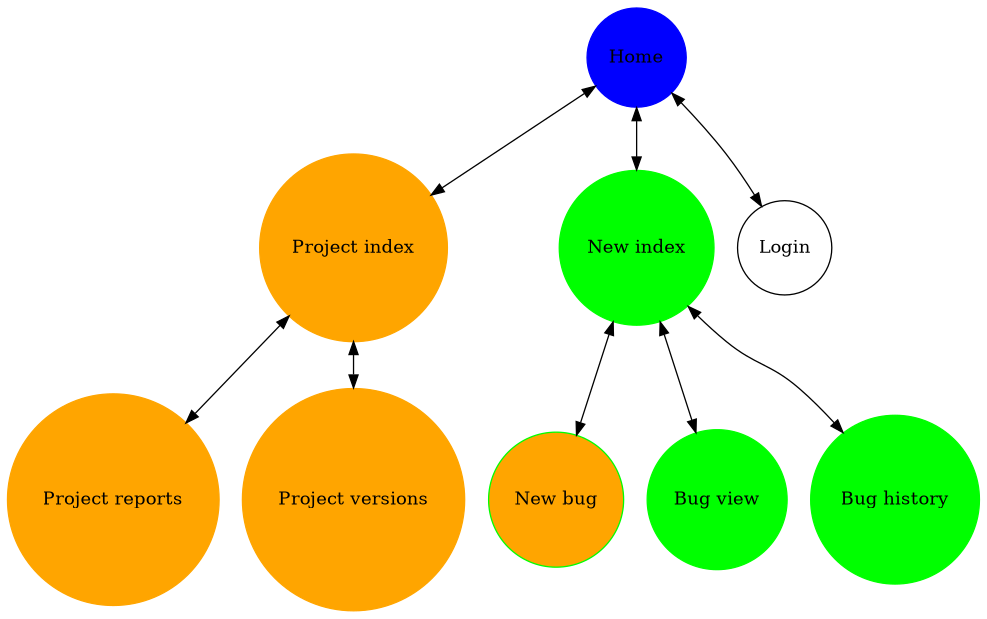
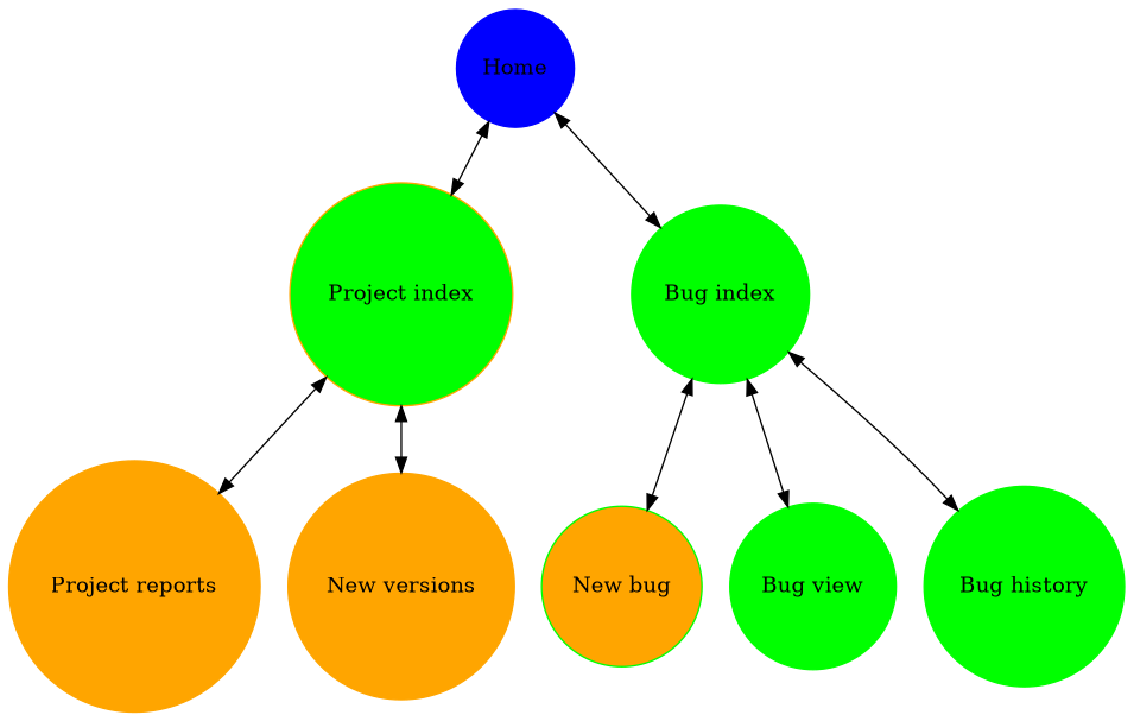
  digraph {
    node [color=green shape=circle style=filled]
    edge [dir=both arrowhead=normal arrowtail=normal]
    Home [color=blue]
-   "Project index" [color=orange]
-   "Bug index" [label="New index"]
-   Login [style=solid color=""]
+   "Project index" [color=orange fillcolor=green]
+   "Bug index"
    "New bug" [fillcolor=orange]
    "Bug view"
    "Bug history"
    "Project reports" [color=orange]
-   "Project versions" [color=orange]
+   "Project versions" [color=orange label="New versions"]
    subgraph sub_1 {
      Home
      "Project index"
      "Bug index"
-     Login
    }
    subgraph sub_2 {
      "Bug index"
      "New bug"
      "Bug view"
      "Bug history"
    }
    subgraph sub_3 {
      "Project index"
      "Project reports"
      "Project versions"
    }
    Home -> "Project index" [arrowhead="" arrowtail=""]
    Home -> "Bug index" [arrowhead="" arrowtail=""]
-   Home -> Login [arrowhead="" arrowtail=""]
    "Project index" -> "Project reports"
    "Project index" -> "Project versions"
    "Bug index" -> "New bug"
    "Bug index" -> "Bug view"
    "Bug index" -> "Bug history"
  }
